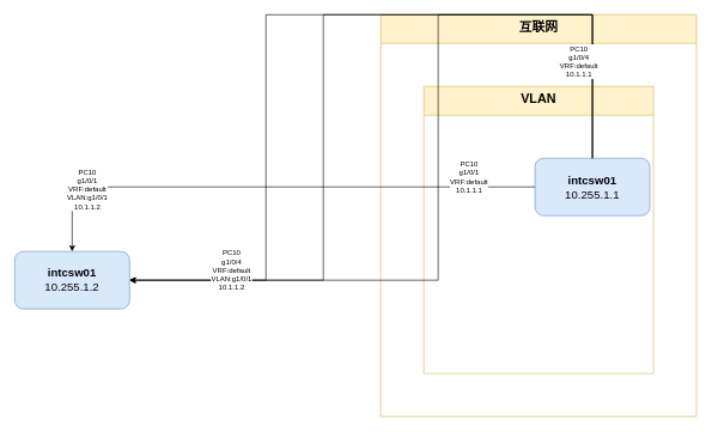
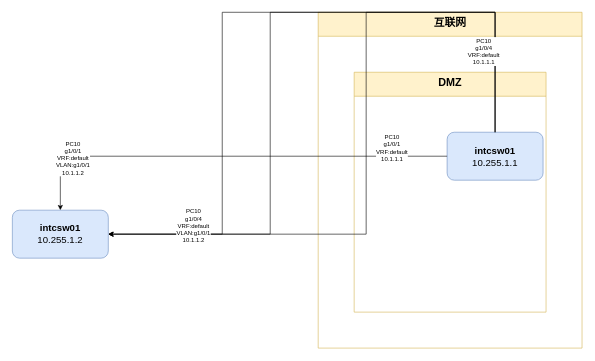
  <mxCell id="0" />
  <mxCell id="1" parent="0" />
  <mxCell id="2" value="互联网" style="swimlane;fontStyle=1;align=center;verticalAlign=top;horizontal=1;startSize=40;collapsible=0;marginBottom=0;fillColor=#fff2cc;strokeColor=#d6b656;fontSize=18;" parent="1" vertex="1" data_type="region" data_name="互联网" data_parent_name=""><mxGeometry width="440" height="560" as="geometry" x="530" y="20" /></mxCell>
- <mxCell id="3" value="VLAN" style="swimlane;fontStyle=1;align=center;verticalAlign=top;horizontal=1;startSize=40;collapsible=0;marginBottom=0;fillColor=#fff2cc;strokeColor=#d6b656;fontSize=18;" parent="2" vertex="1" data_type="region" data_name="DMZ" data_parent_name="互联网"><mxGeometry x="60" y="100" width="320" height="400" as="geometry" /></mxCell>
+ <mxCell id="3" value="DMZ" style="swimlane;fontStyle=1;align=center;verticalAlign=top;horizontal=1;startSize=40;collapsible=0;marginBottom=0;fillColor=#fff2cc;strokeColor=#d6b656;fontSize=18;" parent="2" vertex="1" data_type="region" data_name="DMZ" data_parent_name="互联网"><mxGeometry x="60" y="100" width="320" height="400" as="geometry" /></mxCell>
  <mxCell id="4" value="&lt;div&gt;&lt;b&gt;intcsw01&lt;/b&gt;&lt;br/&gt;10.255.1.1&lt;/div&gt;" style="rounded=1;whiteSpace=wrap;html=1;fillColor=#dae8fc;strokeColor=#6c8ebf;fontSize=16;" parent="3" vertex="1" data_type="device" data_device_name="intcsw01" data_management_address="10.255.1.1" data_region="DMZ" data_parent_region="互联网" data_device_model="8886" data_device_type="核心交换机" data_cabinet="a01" data_u_position="20"><mxGeometry x="155" y="100" width="160" height="80" as="geometry" /></mxCell>
  <mxCell id="5" value="" style="edgeStyle=orthogonalEdgeStyle;rounded=0;orthogonalLoop=1;jettySize=auto;html=1;strokeColor=#000000;orthogonal=1;endArrow=classic;endFill=1;" parent="1" source="4" target="17" edge="1" data_type="link" data_sequence="1" data_usage="核心互联" data_cable_type="光纤" data_bandwidth="" data_remark="" data_src_device_name="intcsw01" data_src_management_address="10.255.1.1" data_src_parent_region="互联网" data_src_region="DMZ" data_src_device_model="8886" data_src_device_type="核心交换机" data_src_cabinet="a01" data_src_u_position="20" data_src_port_channel="10" data_src_physical_interface="g1/0/1" data_src_vrf="default" data_src_vlan="" data_src_interface_ip="10.1.1.1" data_dst_device_name="intcsw01" data_dst_management_address="10.255.1.2" data_dst_parent_region="互联网" data_dst_region="DMZ" data_dst_device_model="8886" data_dst_device_type="核心交换机" data_dst_cabinet="a02" data_dst_u_position="20" data_dst_port_channel="10" data_dst_physical_interface="g1/0/1" data_dst_vrf="default" data_dst_vlan="g1/0/1" data_dst_interface_ip="10.1.1.2"><mxGeometry relative="1" as="geometry"><mxPoint as="targetPoint" x="530" y="20" /></mxGeometry></mxCell>
  <mxCell id="6" value="PC10&lt;br/&gt;g1/0/1&lt;br/&gt;VRF:default&lt;br/&gt;10.1.1.1" style="edgeLabel;html=1;align=center;verticalAlign=middle;resizable=0;points=[];fontSize=10;fontColor=#000000;labelBackgroundColor=#ffffff;strokeColor=#cccccc;rounded=1;" parent="5" vertex="1" connectable="0"><mxGeometry x="-0.8" relative="1" as="geometry"><mxPoint x="-20" y="-15" as="offset" /></mxGeometry></mxCell>
  <mxCell id="7" value="PC10&lt;br/&gt;g1/0/1&lt;br/&gt;VRF:default&lt;br/&gt;VLAN:g1/0/1&lt;br/&gt;10.1.1.2" style="edgeLabel;html=1;align=center;verticalAlign=middle;resizable=0;points=[];fontSize=10;fontColor=#000000;labelBackgroundColor=#ffffff;strokeColor=#cccccc;rounded=1;" parent="5" vertex="1" connectable="0"><mxGeometry x="0.8" relative="1" as="geometry"><mxPoint x="20" y="-15" as="offset" /></mxGeometry></mxCell>
  <mxCell id="8" value="" style="edgeStyle=orthogonalEdgeStyle;rounded=0;orthogonalLoop=1;jettySize=auto;html=1;strokeColor=#000000;orthogonal=1;endArrow=classic;endFill=1;" parent="1" source="4" target="17" edge="1" data_type="link" data_sequence="1" data_usage="核心互联" data_cable_type="光纤" data_bandwidth="" data_remark="" data_src_device_name="intcsw01" data_src_management_address="10.255.1.1" data_src_parent_region="互联网" data_src_region="DMZ" data_src_device_model="8886" data_src_device_type="核心交换机" data_src_cabinet="a01" data_src_u_position="20" data_src_port_channel="10" data_src_physical_interface="g1/0/2" data_src_vrf="default" data_src_vlan="" data_src_interface_ip="10.1.1.1" data_dst_device_name="intcsw01" data_dst_management_address="10.255.1.2" data_dst_parent_region="互联网" data_dst_region="DMZ" data_dst_device_model="8886" data_dst_device_type="核心交换机" data_dst_cabinet="a02" data_dst_u_position="20" data_dst_port_channel="10" data_dst_physical_interface="g1/0/2" data_dst_vrf="default" data_dst_vlan="g1/0/1" data_dst_interface_ip="10.1.1.2"><mxGeometry relative="1" as="geometry"><Array as="points"><mxPoint x="450" y="20" /></Array><mxPoint as="targetPoint" x="530" y="20" /></mxGeometry></mxCell>
  <mxCell id="9" value="PC10&lt;br/&gt;g1/0/2&lt;br/&gt;VRF:default&lt;br/&gt;10.1.1.1" style="edgeLabel;html=1;align=center;verticalAlign=middle;resizable=0;points=[];fontSize=10;fontColor=#000000;labelBackgroundColor=#ffffff;strokeColor=#cccccc;rounded=1;" parent="8" vertex="1" connectable="0"><mxGeometry x="-0.8" relative="1" as="geometry"><mxPoint x="-20" y="-15" as="offset" /></mxGeometry></mxCell>
  <mxCell id="10" value="PC10&lt;br/&gt;g1/0/2&lt;br/&gt;VRF:default&lt;br/&gt;VLAN:g1/0/1&lt;br/&gt;10.1.1.2" style="edgeLabel;html=1;align=center;verticalAlign=middle;resizable=0;points=[];fontSize=10;fontColor=#000000;labelBackgroundColor=#ffffff;strokeColor=#cccccc;rounded=1;" parent="8" vertex="1" connectable="0"><mxGeometry x="0.8" relative="1" as="geometry"><mxPoint x="20" y="-15" as="offset" /></mxGeometry></mxCell>
  <mxCell id="11" value="" style="edgeStyle=orthogonalEdgeStyle;rounded=0;orthogonalLoop=1;jettySize=auto;html=1;strokeColor=#000000;orthogonal=1;endArrow=classic;endFill=1;" parent="1" source="4" target="17" edge="1" data_type="link" data_sequence="1" data_usage="核心互联" data_cable_type="光纤" data_bandwidth="" data_remark="" data_src_device_name="intcsw01" data_src_management_address="10.255.1.1" data_src_parent_region="互联网" data_src_region="DMZ" data_src_device_model="8886" data_src_device_type="核心交换机" data_src_cabinet="a01" data_src_u_position="20" data_src_port_channel="10" data_src_physical_interface="g1/0/3" data_src_vrf="default" data_src_vlan="" data_src_interface_ip="10.1.1.1" data_dst_device_name="intcsw01" data_dst_management_address="10.255.1.2" data_dst_parent_region="互联网" data_dst_region="DMZ" data_dst_device_model="8886" data_dst_device_type="核心交换机" data_dst_cabinet="a02" data_dst_u_position="20" data_dst_port_channel="10" data_dst_physical_interface="g1/0/3" data_dst_vrf="default" data_dst_vlan="g1/0/1" data_dst_interface_ip="10.1.1.2"><mxGeometry relative="1" as="geometry"><Array as="points"><mxPoint x="610" y="20" /></Array><mxPoint as="targetPoint" x="530" y="20" /></mxGeometry></mxCell>
  <mxCell id="12" value="PC10&lt;br/&gt;g1/0/3&lt;br/&gt;VRF:default&lt;br/&gt;10.1.1.1" style="edgeLabel;html=1;align=center;verticalAlign=middle;resizable=0;points=[];fontSize=10;fontColor=#000000;labelBackgroundColor=#ffffff;strokeColor=#cccccc;rounded=1;" parent="11" vertex="1" connectable="0"><mxGeometry x="-0.8" relative="1" as="geometry"><mxPoint x="-20" y="-15" as="offset" /></mxGeometry></mxCell>
  <mxCell id="13" value="PC10&lt;br/&gt;g1/0/3&lt;br/&gt;VRF:default&lt;br/&gt;VLAN:g1/0/1&lt;br/&gt;10.1.1.2" style="edgeLabel;html=1;align=center;verticalAlign=middle;resizable=0;points=[];fontSize=10;fontColor=#000000;labelBackgroundColor=#ffffff;strokeColor=#cccccc;rounded=1;" parent="11" vertex="1" connectable="0"><mxGeometry x="0.8" relative="1" as="geometry"><mxPoint x="20" y="-15" as="offset" /></mxGeometry></mxCell>
  <mxCell id="14" value="" style="edgeStyle=orthogonalEdgeStyle;rounded=0;orthogonalLoop=1;jettySize=auto;html=1;strokeColor=#000000;orthogonal=1;endArrow=classic;endFill=1;" parent="1" source="4" target="17" edge="1" data_type="link" data_sequence="1" data_usage="核心互联" data_cable_type="光纤" data_bandwidth="" data_remark="" data_src_device_name="intcsw01" data_src_management_address="10.255.1.1" data_src_parent_region="互联网" data_src_region="DMZ" data_src_device_model="8886" data_src_device_type="核心交换机" data_src_cabinet="a01" data_src_u_position="20" data_src_port_channel="10" data_src_physical_interface="g1/0/4" data_src_vrf="default" data_src_vlan="" data_src_interface_ip="10.1.1.1" data_dst_device_name="intcsw01" data_dst_management_address="10.255.1.2" data_dst_parent_region="互联网" data_dst_region="DMZ" data_dst_device_model="8886" data_dst_device_type="核心交换机" data_dst_cabinet="a02" data_dst_u_position="20" data_dst_port_channel="10" data_dst_physical_interface="g1/0/4" data_dst_vrf="default" data_dst_vlan="g1/0/1" data_dst_interface_ip="10.1.1.2"><mxGeometry relative="1" as="geometry"><Array as="points"><mxPoint x="370" y="20" /></Array><mxPoint as="targetPoint" x="530" y="20" /></mxGeometry></mxCell>
  <mxCell id="15" value="PC10&lt;br/&gt;g1/0/4&lt;br/&gt;VRF:default&lt;br/&gt;10.1.1.1" style="edgeLabel;html=1;align=center;verticalAlign=middle;resizable=0;points=[];fontSize=10;fontColor=#000000;labelBackgroundColor=#ffffff;strokeColor=#cccccc;rounded=1;" parent="14" vertex="1" connectable="0"><mxGeometry x="-0.8" relative="1" as="geometry"><mxPoint x="-20" y="-15" as="offset" /></mxGeometry></mxCell>
  <mxCell id="16" value="PC10&lt;br/&gt;g1/0/4&lt;br/&gt;VRF:default&lt;br/&gt;VLAN:g1/0/1&lt;br/&gt;10.1.1.2" style="edgeLabel;html=1;align=center;verticalAlign=middle;resizable=0;points=[];fontSize=10;fontColor=#000000;labelBackgroundColor=#ffffff;strokeColor=#cccccc;rounded=1;" parent="14" vertex="1" connectable="0"><mxGeometry x="0.8" relative="1" as="geometry"><mxPoint x="20" y="-15" as="offset" /></mxGeometry></mxCell>
  <mxCell id="17" value="&lt;div&gt;&lt;b&gt;intcsw01&lt;/b&gt;&lt;br/&gt;10.255.1.2&lt;/div&gt;" style="rounded=1;whiteSpace=wrap;html=1;fillColor=#dae8fc;strokeColor=#6c8ebf;fontSize=16;" parent="1" vertex="1" data_type="device" data_device_name="intcsw01" data_management_address="10.255.1.2" data_region="DMZ" data_parent_region="互联网" data_device_model="8886" data_device_type="核心交换机" data_cabinet="a02" data_u_position="20"><mxGeometry x="20" y="350" width="160" height="80" as="geometry" /></mxCell>
